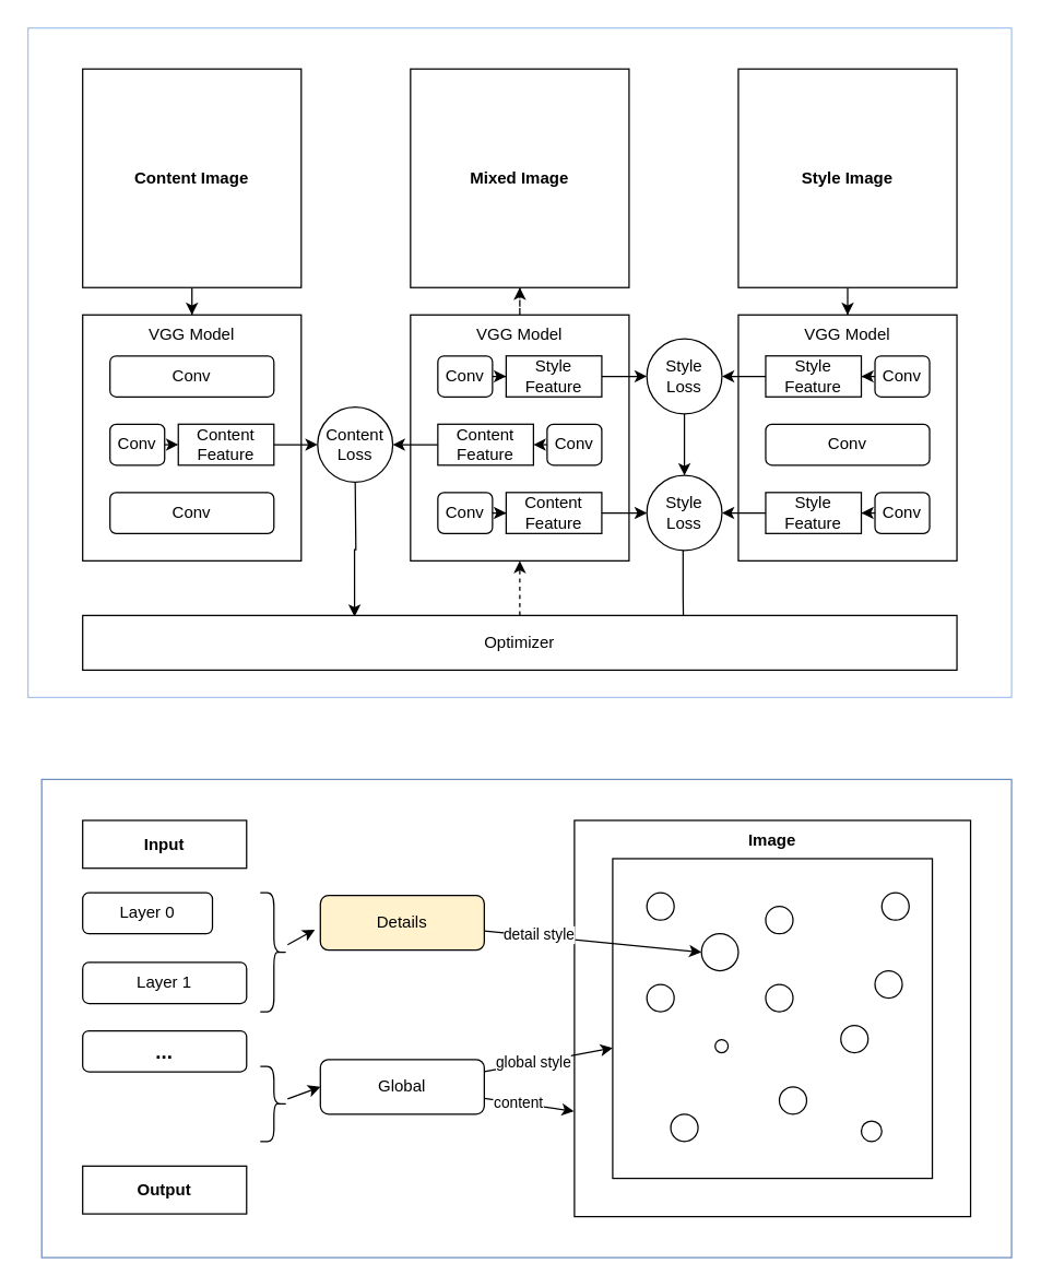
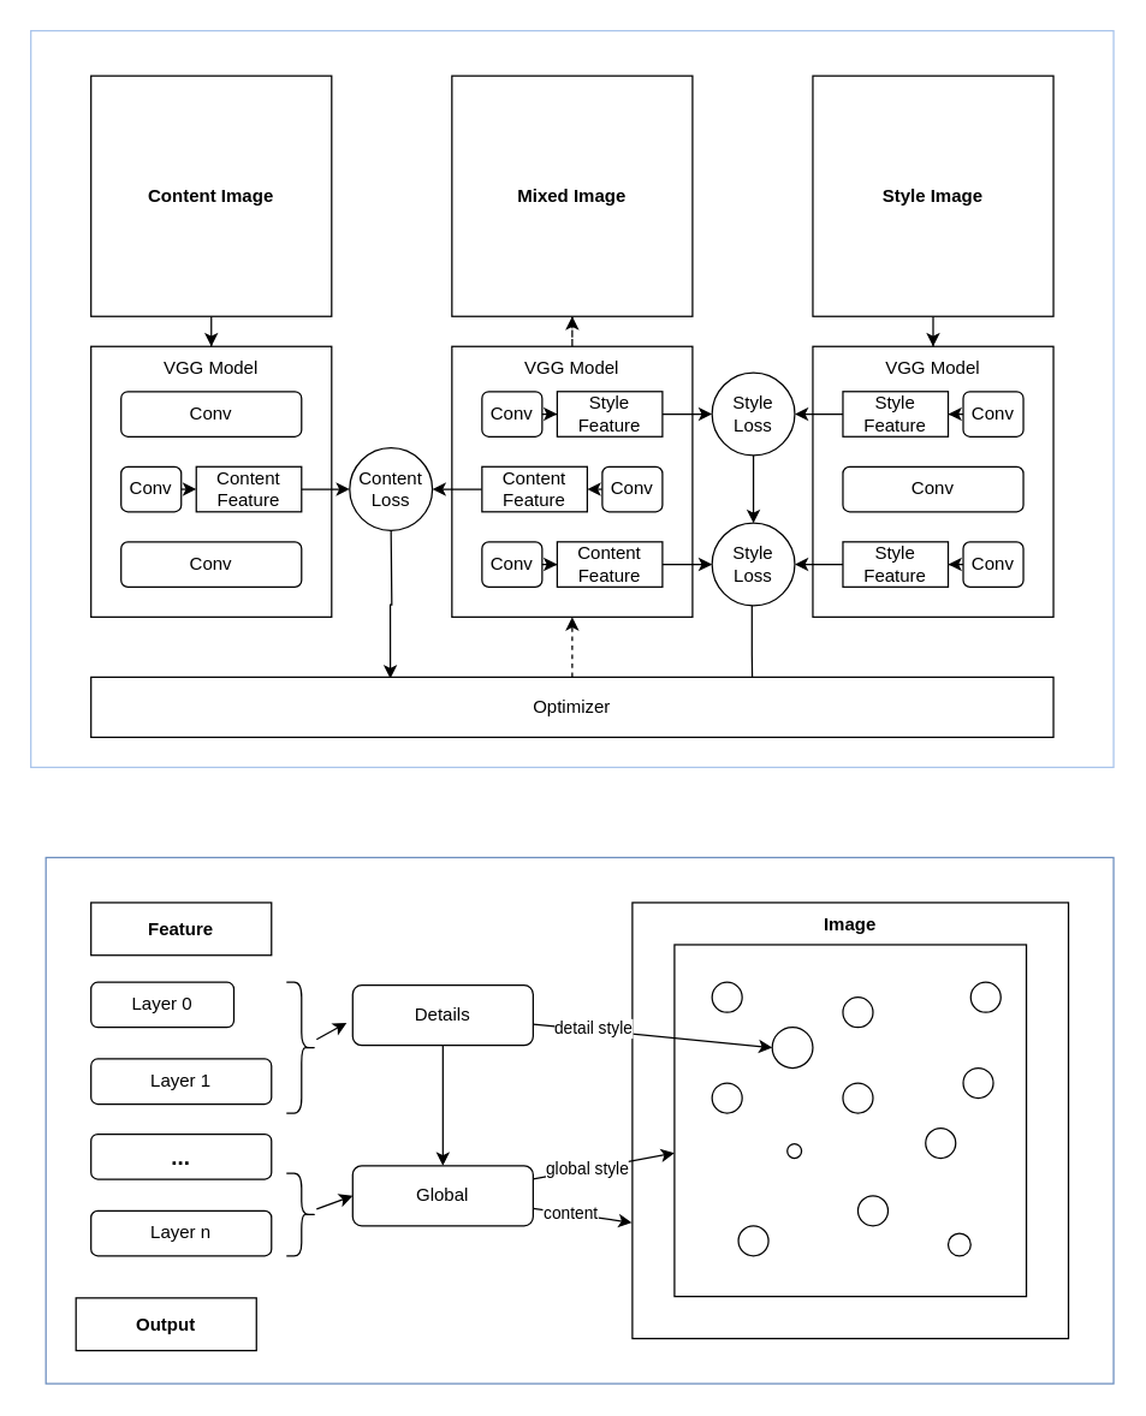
  <mxCell id="0" />
  <mxCell id="1" parent="0" />
  <mxCell id="2" value="" style="rounded=0;whiteSpace=wrap;html=1;fontSize=15;fillColor=#FFFFFF;strokeColor=#6c8ebf;" vertex="1" parent="1"><mxGeometry x="30" y="570" width="710" height="350" as="geometry" /></mxCell>
  <mxCell id="3" value="" style="rounded=0;whiteSpace=wrap;html=1;strokeColor=#A9C4EB;fillColor=#FFFFFF;" parent="1" vertex="1"><mxGeometry x="20" y="20" width="720" height="490" as="geometry" /></mxCell>
  <mxCell id="4" style="edgeStyle=orthogonalEdgeStyle;rounded=0;orthogonalLoop=1;jettySize=auto;html=1;entryX=0.5;entryY=1;entryDx=0;entryDy=0;dashed=1;" parent="1" source="5" target="49" edge="1"><mxGeometry relative="1" as="geometry" /></mxCell>
  <mxCell id="5" value="" style="rounded=0;whiteSpace=wrap;html=1;" parent="1" vertex="1"><mxGeometry x="300" y="230" width="160" height="180" as="geometry" /></mxCell>
  <mxCell id="6" value="VGG Model" style="text;html=1;strokeColor=none;fillColor=none;align=center;verticalAlign=middle;whiteSpace=wrap;rounded=0;" parent="1" vertex="1"><mxGeometry x="335" y="230" width="90" height="30" as="geometry" /></mxCell>
  <mxCell id="7" value="" style="edgeStyle=orthogonalEdgeStyle;rounded=0;orthogonalLoop=1;jettySize=auto;html=1;" parent="1" source="8" target="18" edge="1"><mxGeometry relative="1" as="geometry" /></mxCell>
  <mxCell id="8" value="Conv" style="rounded=1;whiteSpace=wrap;html=1;" parent="1" vertex="1"><mxGeometry x="320" y="260" width="40" height="30" as="geometry" /></mxCell>
  <mxCell id="9" value="" style="edgeStyle=orthogonalEdgeStyle;rounded=0;orthogonalLoop=1;jettySize=auto;html=1;entryX=1;entryY=0.5;entryDx=0;entryDy=0;" parent="1" source="10" target="16" edge="1"><mxGeometry relative="1" as="geometry"><mxPoint x="290" y="325" as="targetPoint" /></mxGeometry></mxCell>
  <mxCell id="10" value="Content Feature" style="rounded=0;whiteSpace=wrap;html=1;" parent="1" vertex="1"><mxGeometry x="320" y="310" width="70" height="30" as="geometry" /></mxCell>
  <mxCell id="11" value="" style="edgeStyle=orthogonalEdgeStyle;rounded=0;orthogonalLoop=1;jettySize=auto;html=1;" parent="1" source="12" edge="1"><mxGeometry relative="1" as="geometry"><mxPoint x="390" y="325" as="targetPoint" /><Array as="points"><mxPoint x="400" y="325" /><mxPoint x="400" y="325" /></Array></mxGeometry></mxCell>
  <mxCell id="12" value="Conv" style="rounded=1;whiteSpace=wrap;html=1;" parent="1" vertex="1"><mxGeometry x="400" y="310" width="40" height="30" as="geometry" /></mxCell>
  <mxCell id="13" value="" style="edgeStyle=orthogonalEdgeStyle;rounded=0;orthogonalLoop=1;jettySize=auto;html=1;" parent="1" source="14" target="20" edge="1"><mxGeometry relative="1" as="geometry" /></mxCell>
  <mxCell id="14" value="Conv" style="rounded=1;whiteSpace=wrap;html=1;" parent="1" vertex="1"><mxGeometry x="320" y="360" width="40" height="30" as="geometry" /></mxCell>
  <mxCell id="15" style="edgeStyle=orthogonalEdgeStyle;rounded=0;orthogonalLoop=1;jettySize=auto;html=1;entryX=0.311;entryY=0.023;entryDx=0;entryDy=0;entryPerimeter=0;" parent="1" target="46" edge="1"><mxGeometry relative="1" as="geometry"><mxPoint x="259.5" y="352.5" as="sourcePoint" /><mxPoint x="257.12" y="468.68" as="targetPoint" /></mxGeometry></mxCell>
  <mxCell id="16" value="Content Loss" style="ellipse;whiteSpace=wrap;html=1;aspect=fixed;" parent="1" vertex="1"><mxGeometry x="232" y="297.5" width="55" height="55" as="geometry" /></mxCell>
  <mxCell id="17" style="edgeStyle=orthogonalEdgeStyle;rounded=0;orthogonalLoop=1;jettySize=auto;html=1;entryX=0;entryY=0.5;entryDx=0;entryDy=0;" parent="1" source="18" target="22" edge="1"><mxGeometry relative="1" as="geometry"><mxPoint x="470" y="276" as="targetPoint" /></mxGeometry></mxCell>
  <mxCell id="18" value="Style Feature" style="rounded=0;whiteSpace=wrap;html=1;" parent="1" vertex="1"><mxGeometry x="370" y="260" width="70" height="30" as="geometry" /></mxCell>
  <mxCell id="19" style="edgeStyle=orthogonalEdgeStyle;rounded=0;orthogonalLoop=1;jettySize=auto;html=1;entryX=0;entryY=0.5;entryDx=0;entryDy=0;" parent="1" source="20" target="24" edge="1"><mxGeometry relative="1" as="geometry"><mxPoint x="485" y="375" as="targetPoint" /></mxGeometry></mxCell>
  <mxCell id="20" value="Content Feature" style="rounded=0;whiteSpace=wrap;html=1;" parent="1" vertex="1"><mxGeometry x="370" y="360" width="70" height="30" as="geometry" /></mxCell>
  <mxCell id="21" style="edgeStyle=orthogonalEdgeStyle;rounded=0;orthogonalLoop=1;jettySize=auto;html=1;entryX=0.5;entryY=0;entryDx=0;entryDy=0;" parent="1" source="22" target="24" edge="1"><mxGeometry relative="1" as="geometry" /></mxCell>
  <mxCell id="22" value="Style Loss" style="ellipse;whiteSpace=wrap;html=1;aspect=fixed;" parent="1" vertex="1"><mxGeometry x="473" y="247.5" width="55" height="55" as="geometry" /></mxCell>
  <mxCell id="23" style="edgeStyle=orthogonalEdgeStyle;rounded=0;orthogonalLoop=1;jettySize=auto;html=1;entryX=0.689;entryY=-0.046;entryDx=0;entryDy=0;entryPerimeter=0;" parent="1" edge="1"><mxGeometry relative="1" as="geometry"><mxPoint x="499.5" y="402.5" as="sourcePoint" /><mxPoint x="499.96" y="468.16" as="targetPoint" /><Array as="points"><mxPoint x="500" y="435" /></Array></mxGeometry></mxCell>
  <mxCell id="24" value="Style Loss" style="ellipse;whiteSpace=wrap;html=1;aspect=fixed;" parent="1" vertex="1"><mxGeometry x="473" y="347.5" width="55" height="55" as="geometry" /></mxCell>
  <mxCell id="25" value="" style="rounded=0;whiteSpace=wrap;html=1;" parent="1" vertex="1"><mxGeometry x="540" y="230" width="160" height="180" as="geometry" /></mxCell>
  <mxCell id="26" value="VGG Model" style="text;html=1;strokeColor=none;fillColor=none;align=center;verticalAlign=middle;whiteSpace=wrap;rounded=0;" parent="1" vertex="1"><mxGeometry x="575" y="230" width="90" height="30" as="geometry" /></mxCell>
  <mxCell id="27" value="" style="edgeStyle=orthogonalEdgeStyle;rounded=0;orthogonalLoop=1;jettySize=auto;html=1;entryX=1;entryY=0.5;entryDx=0;entryDy=0;" parent="1" source="28" target="31" edge="1"><mxGeometry relative="1" as="geometry"><mxPoint x="640" y="275" as="targetPoint" /></mxGeometry></mxCell>
  <mxCell id="28" value="Conv" style="rounded=1;whiteSpace=wrap;html=1;" parent="1" vertex="1"><mxGeometry x="640" y="260" width="40" height="30" as="geometry" /></mxCell>
  <mxCell id="29" value="Conv" style="rounded=1;whiteSpace=wrap;html=1;" parent="1" vertex="1"><mxGeometry x="560" y="310" width="120" height="30" as="geometry" /></mxCell>
  <mxCell id="30" value="" style="edgeStyle=orthogonalEdgeStyle;rounded=0;orthogonalLoop=1;jettySize=auto;html=1;" parent="1" source="31" target="22" edge="1"><mxGeometry relative="1" as="geometry" /></mxCell>
  <mxCell id="31" value="Style Feature" style="rounded=0;whiteSpace=wrap;html=1;" parent="1" vertex="1"><mxGeometry x="560" y="260" width="70" height="30" as="geometry" /></mxCell>
  <mxCell id="32" value="" style="edgeStyle=orthogonalEdgeStyle;rounded=0;orthogonalLoop=1;jettySize=auto;html=1;" parent="1" source="33" target="35" edge="1"><mxGeometry relative="1" as="geometry" /></mxCell>
  <mxCell id="33" value="Conv" style="rounded=1;whiteSpace=wrap;html=1;" parent="1" vertex="1"><mxGeometry x="640" y="360" width="40" height="30" as="geometry" /></mxCell>
  <mxCell id="34" value="" style="edgeStyle=orthogonalEdgeStyle;rounded=0;orthogonalLoop=1;jettySize=auto;html=1;" parent="1" source="35" target="24" edge="1"><mxGeometry relative="1" as="geometry" /></mxCell>
  <mxCell id="35" value="Style Feature" style="rounded=0;whiteSpace=wrap;html=1;" parent="1" vertex="1"><mxGeometry x="560" y="360" width="70" height="30" as="geometry" /></mxCell>
  <mxCell id="36" value="" style="group" parent="1" vertex="1" connectable="0"><mxGeometry x="60" y="230" width="160" height="180" as="geometry" /></mxCell>
  <mxCell id="37" value="" style="rounded=0;whiteSpace=wrap;html=1;" parent="36" vertex="1"><mxGeometry width="160" height="180" as="geometry" /></mxCell>
  <mxCell id="38" value="VGG Model" style="text;html=1;strokeColor=none;fillColor=none;align=center;verticalAlign=middle;whiteSpace=wrap;rounded=0;" parent="36" vertex="1"><mxGeometry x="35" width="90" height="30" as="geometry" /></mxCell>
  <mxCell id="39" value="Conv" style="rounded=1;whiteSpace=wrap;html=1;" parent="36" vertex="1"><mxGeometry x="20" y="30" width="120" height="30" as="geometry" /></mxCell>
  <mxCell id="40" value="Content Feature" style="rounded=0;whiteSpace=wrap;html=1;" parent="36" vertex="1"><mxGeometry x="70" y="80" width="70" height="30" as="geometry" /></mxCell>
  <mxCell id="41" value="" style="edgeStyle=orthogonalEdgeStyle;rounded=0;orthogonalLoop=1;jettySize=auto;html=1;entryX=0;entryY=0.5;entryDx=0;entryDy=0;" parent="36" source="42" target="40" edge="1"><mxGeometry relative="1" as="geometry"><Array as="points"><mxPoint x="60" y="95" /><mxPoint x="60" y="95" /></Array></mxGeometry></mxCell>
  <mxCell id="42" value="Conv" style="rounded=1;whiteSpace=wrap;html=1;" parent="36" vertex="1"><mxGeometry x="20" y="80" width="40" height="30" as="geometry" /></mxCell>
  <mxCell id="43" value="Conv" style="rounded=1;whiteSpace=wrap;html=1;" parent="36" vertex="1"><mxGeometry x="20" y="130" width="120" height="30" as="geometry" /></mxCell>
  <mxCell id="44" value="" style="edgeStyle=orthogonalEdgeStyle;rounded=0;orthogonalLoop=1;jettySize=auto;html=1;" parent="1" source="40" target="16" edge="1"><mxGeometry relative="1" as="geometry" /></mxCell>
  <mxCell id="45" style="edgeStyle=orthogonalEdgeStyle;rounded=0;orthogonalLoop=1;jettySize=auto;html=1;dashed=1;" parent="1" source="46" edge="1"><mxGeometry relative="1" as="geometry"><mxPoint x="380" y="410" as="targetPoint" /></mxGeometry></mxCell>
  <mxCell id="46" value="Optimizer" style="rounded=0;whiteSpace=wrap;html=1;" parent="1" vertex="1"><mxGeometry x="60" y="450" width="640" height="40" as="geometry" /></mxCell>
  <mxCell id="47" style="edgeStyle=orthogonalEdgeStyle;rounded=0;orthogonalLoop=1;jettySize=auto;html=1;entryX=0.5;entryY=0;entryDx=0;entryDy=0;" parent="1" source="48" target="38" edge="1"><mxGeometry relative="1" as="geometry" /></mxCell>
  <mxCell id="48" value="&lt;b&gt;Content Image&lt;/b&gt;" style="whiteSpace=wrap;html=1;aspect=fixed;" parent="1" vertex="1"><mxGeometry x="60" y="50" width="160" height="160" as="geometry" /></mxCell>
  <mxCell id="49" value="&lt;b&gt;Mixed Image&lt;/b&gt;" style="whiteSpace=wrap;html=1;aspect=fixed;" parent="1" vertex="1"><mxGeometry x="300" y="50" width="160" height="160" as="geometry" /></mxCell>
  <mxCell id="50" style="edgeStyle=orthogonalEdgeStyle;rounded=0;orthogonalLoop=1;jettySize=auto;html=1;entryX=0.5;entryY=0;entryDx=0;entryDy=0;" parent="1" source="51" target="26" edge="1"><mxGeometry relative="1" as="geometry" /></mxCell>
  <mxCell id="51" value="&lt;b&gt;Style Image&lt;/b&gt;" style="whiteSpace=wrap;html=1;aspect=fixed;" parent="1" vertex="1"><mxGeometry x="540" y="50" width="160" height="160" as="geometry" /></mxCell>
- <mxCell id="53" value="Details" style="rounded=1;whiteSpace=wrap;html=1;fillColor=#fff2cc;" vertex="1" parent="1"><mxGeometry x="234" y="655" width="120" height="40" as="geometry" /></mxCell>
+ <mxCell id="52" style="edgeStyle=orthogonalEdgeStyle;rounded=0;orthogonalLoop=1;jettySize=auto;html=1;entryX=0.5;entryY=0;entryDx=0;entryDy=0;" edge="1" parent="1" source="53" target="60"><mxGeometry relative="1" as="geometry"><mxPoint x="294" y="790" as="targetPoint" /></mxGeometry></mxCell>
+ <mxCell id="53" value="Details" style="rounded=1;whiteSpace=wrap;html=1;" vertex="1" parent="1"><mxGeometry x="234" y="655" width="120" height="40" as="geometry" /></mxCell>
  <mxCell id="54" value="Layer 0" style="rounded=1;whiteSpace=wrap;html=1;" vertex="1" parent="1"><mxGeometry x="60" y="653" width="95" height="30" as="geometry" /></mxCell>
  <mxCell id="55" value="Layer 1" style="rounded=1;whiteSpace=wrap;html=1;" vertex="1" parent="1"><mxGeometry x="60" y="704" width="120" height="30" as="geometry" /></mxCell>
  <mxCell id="56" value="&lt;b&gt;&lt;font style=&quot;font-size: 15px;&quot;&gt;...&lt;/font&gt;&lt;/b&gt;" style="rounded=1;whiteSpace=wrap;html=1;" vertex="1" parent="1"><mxGeometry x="60" y="754" width="120" height="30" as="geometry" /></mxCell>
+ <mxCell id="57" value="Layer n" style="rounded=1;whiteSpace=wrap;html=1;" vertex="1" parent="1"><mxGeometry x="60" y="805" width="120" height="30" as="geometry" /></mxCell>
  <mxCell id="58" style="edgeStyle=none;rounded=0;orthogonalLoop=1;jettySize=auto;html=1;entryX=-0.001;entryY=0.734;entryDx=0;entryDy=0;entryPerimeter=0;" edge="1" parent="1" source="60" target="63"><mxGeometry relative="1" as="geometry" /></mxCell>
  <mxCell id="59" value="content" style="edgeLabel;html=1;align=center;verticalAlign=middle;resizable=0;points=[];" vertex="1" connectable="0" parent="58"><mxGeometry x="-0.239" y="1" relative="1" as="geometry"><mxPoint as="offset" /></mxGeometry></mxCell>
  <mxCell id="60" value="Global" style="rounded=1;whiteSpace=wrap;html=1;" vertex="1" parent="1"><mxGeometry x="234" y="775" width="120" height="40" as="geometry" /></mxCell>
- <mxCell id="61" value="&lt;b&gt;Input&lt;/b&gt;" style="rounded=0;whiteSpace=wrap;html=1;" vertex="1" parent="1"><mxGeometry x="60" y="600" width="120" height="35" as="geometry" /></mxCell>
- <mxCell id="62" value="&lt;b&gt;Output&lt;/b&gt;" style="rounded=0;whiteSpace=wrap;html=1;" vertex="1" parent="1"><mxGeometry x="60" y="853" width="120" height="35" as="geometry" /></mxCell>
+ <mxCell id="61" value="&lt;b&gt;Feature&lt;/b&gt;" style="rounded=0;whiteSpace=wrap;html=1;" vertex="1" parent="1"><mxGeometry x="60" y="600" width="120" height="35" as="geometry" /></mxCell>
+ <mxCell id="62" value="&lt;b&gt;Output&lt;/b&gt;" style="rounded=0;whiteSpace=wrap;html=1;" vertex="1" parent="1"><mxGeometry x="50" y="863" width="120" height="35" as="geometry" /></mxCell>
  <mxCell id="63" value="" style="whiteSpace=wrap;html=1;aspect=fixed;" vertex="1" parent="1"><mxGeometry x="420" y="600" width="290" height="290" as="geometry" /></mxCell>
  <mxCell id="64" value="" style="whiteSpace=wrap;html=1;aspect=fixed;" vertex="1" parent="1"><mxGeometry x="448" y="628" width="234" height="234" as="geometry" /></mxCell>
  <mxCell id="65" value="" style="ellipse;whiteSpace=wrap;html=1;aspect=fixed;" vertex="1" parent="1"><mxGeometry x="473" y="653" width="20" height="20" as="geometry" /></mxCell>
  <mxCell id="66" value="" style="ellipse;whiteSpace=wrap;html=1;aspect=fixed;" vertex="1" parent="1"><mxGeometry x="560" y="720" width="20" height="20" as="geometry" /></mxCell>
  <mxCell id="67" value="" style="ellipse;whiteSpace=wrap;html=1;aspect=fixed;" vertex="1" parent="1"><mxGeometry x="473" y="720" width="20" height="20" as="geometry" /></mxCell>
  <mxCell id="68" value="" style="ellipse;whiteSpace=wrap;html=1;aspect=fixed;" vertex="1" parent="1"><mxGeometry x="490.5" y="815" width="20" height="20" as="geometry" /></mxCell>
  <mxCell id="69" value="" style="ellipse;whiteSpace=wrap;html=1;aspect=fixed;" vertex="1" parent="1"><mxGeometry x="640" y="710" width="20" height="20" as="geometry" /></mxCell>
  <mxCell id="70" value="" style="ellipse;whiteSpace=wrap;html=1;aspect=fixed;" vertex="1" parent="1"><mxGeometry x="645" y="653" width="20" height="20" as="geometry" /></mxCell>
  <mxCell id="71" value="" style="ellipse;whiteSpace=wrap;html=1;aspect=fixed;" vertex="1" parent="1"><mxGeometry x="570" y="795" width="20" height="20" as="geometry" /></mxCell>
  <mxCell id="72" value="" style="ellipse;whiteSpace=wrap;html=1;aspect=fixed;" vertex="1" parent="1"><mxGeometry x="615" y="750" width="20" height="20" as="geometry" /></mxCell>
  <mxCell id="73" value="" style="ellipse;whiteSpace=wrap;html=1;aspect=fixed;" vertex="1" parent="1"><mxGeometry x="513" y="683" width="27" height="27" as="geometry" /></mxCell>
  <mxCell id="74" value="" style="ellipse;whiteSpace=wrap;html=1;aspect=fixed;" vertex="1" parent="1"><mxGeometry x="523" y="760.5" width="9.5" height="9.5" as="geometry" /></mxCell>
  <mxCell id="75" value="" style="ellipse;whiteSpace=wrap;html=1;aspect=fixed;" vertex="1" parent="1"><mxGeometry x="630" y="820" width="15" height="15" as="geometry" /></mxCell>
  <mxCell id="76" value="" style="ellipse;whiteSpace=wrap;html=1;aspect=fixed;" vertex="1" parent="1"><mxGeometry x="560" y="663" width="20" height="20" as="geometry" /></mxCell>
  <mxCell id="77" style="rounded=0;orthogonalLoop=1;jettySize=auto;html=1;entryX=0;entryY=0.5;entryDx=0;entryDy=0;" edge="1" parent="1" source="53" target="73"><mxGeometry relative="1" as="geometry" /></mxCell>
  <mxCell id="78" value="detail style" style="edgeLabel;html=1;align=center;verticalAlign=middle;resizable=0;points=[];" vertex="1" connectable="0" parent="77"><mxGeometry x="-0.505" y="1" relative="1" as="geometry"><mxPoint as="offset" /></mxGeometry></mxCell>
  <mxCell id="79" style="edgeStyle=none;rounded=0;orthogonalLoop=1;jettySize=auto;html=1;" edge="1" parent="1" source="60" target="64"><mxGeometry relative="1" as="geometry" /></mxCell>
  <mxCell id="80" value="global style" style="edgeLabel;html=1;align=center;verticalAlign=middle;resizable=0;points=[];" vertex="1" connectable="0" parent="79"><mxGeometry x="-0.243" y="1" relative="1" as="geometry"><mxPoint as="offset" /></mxGeometry></mxCell>
  <mxCell id="81" value="&lt;b&gt;Image&lt;/b&gt;" style="text;html=1;strokeColor=none;fillColor=none;align=center;verticalAlign=middle;whiteSpace=wrap;rounded=0;" vertex="1" parent="1"><mxGeometry x="535" y="600" width="60" height="30" as="geometry" /></mxCell>
  <mxCell id="82" style="edgeStyle=none;rounded=0;orthogonalLoop=1;jettySize=auto;html=1;fontSize=15;" edge="1" parent="1" source="83"><mxGeometry relative="1" as="geometry"><mxPoint x="230" y="680" as="targetPoint" /></mxGeometry></mxCell>
  <mxCell id="83" value="" style="shape=curlyBracket;whiteSpace=wrap;html=1;rounded=1;flipH=1;fontSize=15;" vertex="1" parent="1"><mxGeometry x="190" y="653" width="20" height="87" as="geometry" /></mxCell>
  <mxCell id="84" style="edgeStyle=none;rounded=0;orthogonalLoop=1;jettySize=auto;html=1;entryX=0;entryY=0.5;entryDx=0;entryDy=0;fontSize=15;" edge="1" parent="1" source="85" target="60"><mxGeometry relative="1" as="geometry" /></mxCell>
  <mxCell id="85" value="" style="shape=curlyBracket;whiteSpace=wrap;html=1;rounded=1;flipH=1;fontSize=15;" vertex="1" parent="1"><mxGeometry x="190" y="780" width="20" height="55" as="geometry" /></mxCell>
